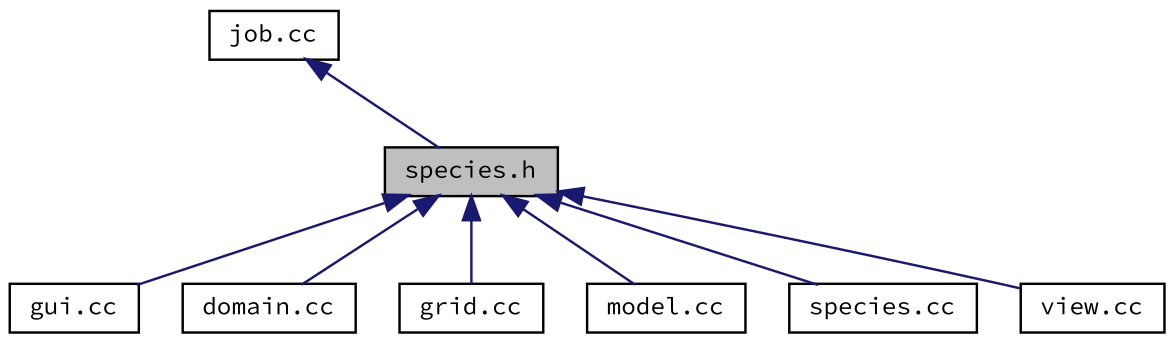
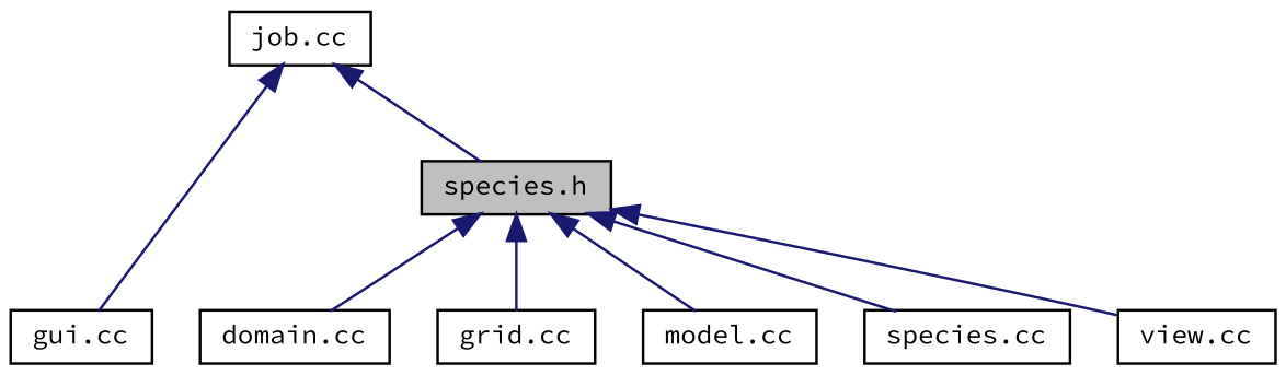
  digraph {
    fontname="Source Code Pro"
    node [color=black fillcolor=white fontname="Source Code Pro" fontsize=10 shape=record style=filled]
    edge [color=midnightblue dir=back fontname="Source Code Pro" fontsize=10 labelfontname=FreeSans labelfontsize=10 style=solid]
    n1 [fillcolor=grey75 fontcolor=black height=0.2 label="species.h" width=0.4]
    n2 [height=0.2 label="domain.cc" width=0.4]
    n3 [height=0.2 label="grid.cc" width=0.4]
    n4 [height=0.2 label="gui.cc" width=0.4]
    n5 [height=0.2 label="model.cc" width=0.4]
    n6 [height=0.2 label="species.cc" width=0.4]
    n7 [height=0.2 label="view.cc" width=0.4]
    n8 [height=0.2 label="job.cc" width=0.4]
    n1 -> n2
    n1 -> n3
-   n1 -> n4
+   n8 -> n4
    n1 -> n5
    n1 -> n6
    n1 -> n7
    n8 -> n1
  }
